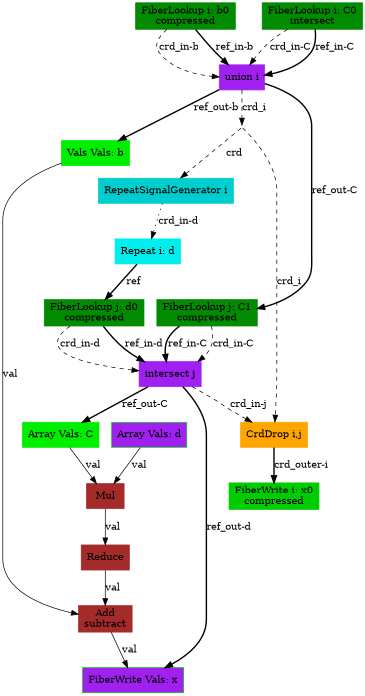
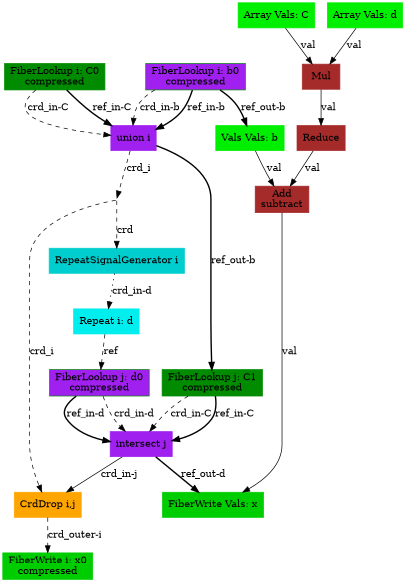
  digraph {
    node [color=green4 shape=box style=filled type=fiberlookup]
    edge [style=dashed type=crd]
-   n1 [format=compressed index=i label="FiberLookup i: b0\ncompressed" root=true src=true tensor=b]
+   n1 [format=compressed index=i label="FiberLookup i: b0\ncompressed" root=true src=true tensor=b fillcolor=purple]
    n2 [color=purple index=i label="union i" type=union]
    15 [shape=point style=invis type=broadcast color=""]
    n4 [color=green2 label="Vals Vals: b" tensor=b type=arrayvals]
    n5 [format=compressed index=j label="FiberLookup j: C1\ncompressed" root=false src=true tensor=C]
    n6 [color=orange inner=j label="CrdDrop i,j" outer=i type=crddrop]
    n7 [color=cyan3 index=i label="RepeatSignalGenerator i" type=repsiggen]
    n8 [color=brown label="Add\nsubtract" sub=1 type=add]
    n9 [color=purple index=j label="intersect j" type=intersect]
    n10 [color=green3 crdsize=b0_dim format=compressed index=i label="FiberWrite i: x0\ncompressed" segsize=2 sink=true tensor=x type=fiberwrite]
    n11 [color=cyan2 index=i label="Repeat i: d" root=true tensor=d type=repeat]
-   n12 [format=compressed index=j label="FiberLookup j: d0\ncompressed" root=false src=true tensor=d]
+   n12 [format=compressed index=j label="FiberLookup j: d0\ncompressed" root=false src=true tensor=d fillcolor=purple]
    n13 [color=green2 label="Array Vals: C" tensor=C type=arrayvals]
-   n14 [color=green3 label="FiberWrite Vals: x" sink=true tensor=x type=fiberwrite fillcolor=purple]
+   n14 [color=green3 label="FiberWrite Vals: x" sink=true tensor=x type=fiberwrite]
    n15 [color=brown label=Mul type=mul]
-   n16 [color=green2 label="Array Vals: d" tensor=d type=arrayvals fillcolor=purple]
+   n16 [color=green2 label="Array Vals: d" tensor=d type=arrayvals]
    n17 [color=brown label=Reduce type=reduce]
-   n18 [format=compressed index=i label="FiberLookup i: C0\nintersect" root=true src=true tensor=C]
+   n18 [format=compressed index=i label="FiberLookup i: C0\ncompressed" root=true src=true tensor=C]
    n1 -> n2 [label="crd_in-b"]
    n1 -> n2 [label="ref_in-b" style=bold type=ref]
    n2 -> 15 [label=crd_i]
-   n2 -> n4 [label="ref_out-b" style=bold type=ref]
-   n2 -> n5 [label="ref_out-C" style=bold type=ref]
+   n1 -> n4 [label="ref_out-b" style=bold type=ref]
+   n2 -> n5 [label="ref_out-b" style=bold type=ref]
    15 -> n6 [label=crd_i]
    15 -> n7 [label=crd]
    n4 -> n8 [label=val type=val style=""]
    n5 -> n9 [label="crd_in-C"]
    n5 -> n9 [label="ref_in-C" style=bold type=ref]
-   n6 -> n10 [label="crd_outer-i" style=bold]
+   n6 -> n10 [label="crd_outer-i"]
    n7 -> n11 [label="crd_in-d" style=dotted type=repsig]
    n8 -> n14 [label=val type=val style=""]
-   n9 -> n6 [label="crd_in-j"]
-   n9 -> n13 [label="ref_out-C" style=bold type=ref]
+   n9 -> n6 [label="crd_in-j" style=solid]
    n9 -> n14 [label="ref_out-d" style=bold type=ref]
-   n11 -> n12 [label=ref style=bold type=ref]
+   n11 -> n12 [label=ref type=ref]
    n12 -> n9 [label="crd_in-d"]
    n12 -> n9 [label="ref_in-d" style=bold type=ref]
    n13 -> n15 [label=val type=val style=""]
    n15 -> n17 [label=val type=val style=""]
    n16 -> n15 [label=val type=val style=""]
    n17 -> n8 [label=val type=val style=""]
    n18 -> n2 [label="crd_in-C"]
    n18 -> n2 [label="ref_in-C" style=bold type=ref]
  }
